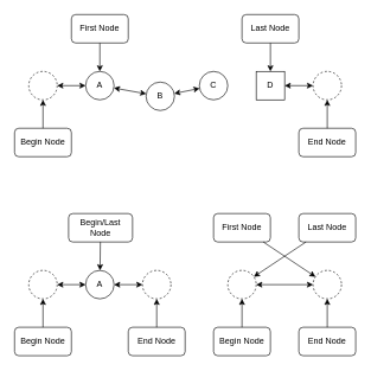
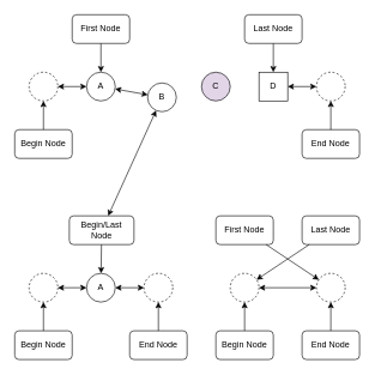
  <mxCell id="0" />
  <mxCell id="1" parent="0" />
  <mxCell id="2" value="" style="ellipse;whiteSpace=wrap;html=1;aspect=fixed;dashed=1;" vertex="1" parent="1"><mxGeometry x="40" y="100" width="40" height="40" as="geometry" /></mxCell>
  <mxCell id="3" value="A" style="ellipse;whiteSpace=wrap;html=1;aspect=fixed;" vertex="1" parent="1"><mxGeometry x="120" y="100" width="40" height="40" as="geometry" /></mxCell>
  <mxCell id="4" value="B" style="ellipse;whiteSpace=wrap;html=1;aspect=fixed;" vertex="1" parent="1"><mxGeometry x="205" y="115" width="40" height="40" as="geometry" /></mxCell>
- <mxCell id="5" value="C" style="ellipse;whiteSpace=wrap;html=1;aspect=fixed;" vertex="1" parent="1"><mxGeometry x="280" y="100" width="40" height="40" as="geometry" /></mxCell>
+ <mxCell id="5" value="C" style="ellipse;whiteSpace=wrap;html=1;aspect=fixed;fillColor=#e1d5e7;" vertex="1" parent="1"><mxGeometry x="280" y="100" width="40" height="40" as="geometry" /></mxCell>
  <mxCell id="6" value="D" style="whiteSpace=wrap;html=1;aspect=fixed;rounded=0;" vertex="1" parent="1"><mxGeometry x="360" y="100" width="40" height="40" as="geometry" /></mxCell>
  <mxCell id="7" value="" style="ellipse;whiteSpace=wrap;html=1;aspect=fixed;dashed=1;" vertex="1" parent="1"><mxGeometry x="440" y="100" width="40" height="40" as="geometry" /></mxCell>
  <mxCell id="8" value="" style="endArrow=classic;startArrow=classic;html=1;" edge="1" parent="1" source="2" target="3"><mxGeometry width="50" height="50" relative="1" as="geometry"><mxPoint x="100" y="200" as="sourcePoint" /><mxPoint x="150" y="150" as="targetPoint" /></mxGeometry></mxCell>
  <mxCell id="9" value="" style="endArrow=classic;startArrow=classic;html=1;" edge="1" parent="1" source="3" target="4"><mxGeometry width="50" height="50" relative="1" as="geometry"><mxPoint x="180" y="220" as="sourcePoint" /><mxPoint x="230" y="170" as="targetPoint" /></mxGeometry></mxCell>
- <mxCell id="10" value="" style="endArrow=classic;startArrow=classic;html=1;" edge="1" parent="1" source="4" target="5"><mxGeometry width="50" height="50" relative="1" as="geometry"><mxPoint x="230" y="220" as="sourcePoint" /><mxPoint x="280" y="170" as="targetPoint" /></mxGeometry></mxCell>
+ <mxCell id="10" value="" style="endArrow=classic;startArrow=classic;html=1;" edge="1" parent="1" source="4" target="29"><mxGeometry width="50" height="50" relative="1" as="geometry"><mxPoint x="230" y="220" as="sourcePoint" /><mxPoint x="280" y="170" as="targetPoint" /></mxGeometry></mxCell>
  <mxCell id="11" value="" style="endArrow=classic;startArrow=classic;html=1;" edge="1" parent="1" source="6" target="7"><mxGeometry width="50" height="50" relative="1" as="geometry"><mxPoint x="280" y="210" as="sourcePoint" /><mxPoint x="330" y="160" as="targetPoint" /></mxGeometry></mxCell>
  <mxCell id="12" value="Begin Node" style="rounded=1;whiteSpace=wrap;html=1;" vertex="1" parent="1"><mxGeometry x="20" y="180" width="80" height="40" as="geometry" /></mxCell>
  <mxCell id="13" value="End Node" style="rounded=1;whiteSpace=wrap;html=1;" vertex="1" parent="1"><mxGeometry x="420" y="180" width="80" height="40" as="geometry" /></mxCell>
  <mxCell id="14" value="" style="endArrow=classic;html=1;" edge="1" parent="1" source="12" target="2"><mxGeometry width="50" height="50" relative="1" as="geometry"><mxPoint x="-20" y="210" as="sourcePoint" /><mxPoint x="30" y="160" as="targetPoint" /></mxGeometry></mxCell>
  <mxCell id="15" value="" style="endArrow=classic;html=1;" edge="1" parent="1" source="13" target="7"><mxGeometry width="50" height="50" relative="1" as="geometry"><mxPoint x="280" y="240" as="sourcePoint" /><mxPoint x="330" y="190" as="targetPoint" /></mxGeometry></mxCell>
  <mxCell id="16" value="First Node" style="rounded=1;whiteSpace=wrap;html=1;" vertex="1" parent="1"><mxGeometry x="100" y="20" width="80" height="40" as="geometry" /></mxCell>
  <mxCell id="17" value="Last Node" style="rounded=1;whiteSpace=wrap;html=1;" vertex="1" parent="1"><mxGeometry x="340" y="20" width="80" height="40" as="geometry" /></mxCell>
  <mxCell id="18" value="" style="endArrow=classic;html=1;" edge="1" parent="1" source="16" target="3"><mxGeometry width="50" height="50" relative="1" as="geometry"><mxPoint x="-30" y="110" as="sourcePoint" /><mxPoint x="20" y="60" as="targetPoint" /></mxGeometry></mxCell>
  <mxCell id="19" value="" style="endArrow=classic;html=1;" edge="1" parent="1" source="17" target="6"><mxGeometry width="50" height="50" relative="1" as="geometry"><mxPoint x="270" y="70" as="sourcePoint" /><mxPoint x="320" y="20" as="targetPoint" /></mxGeometry></mxCell>
  <mxCell id="20" value="" style="ellipse;whiteSpace=wrap;html=1;aspect=fixed;dashed=1;" vertex="1" parent="1"><mxGeometry x="40" y="380" width="40" height="40" as="geometry" /></mxCell>
  <mxCell id="21" value="A" style="ellipse;whiteSpace=wrap;html=1;aspect=fixed;" vertex="1" parent="1"><mxGeometry x="120" y="380" width="40" height="40" as="geometry" /></mxCell>
  <mxCell id="22" value="" style="ellipse;whiteSpace=wrap;html=1;aspect=fixed;dashed=1;" vertex="1" parent="1"><mxGeometry x="200" y="380" width="40" height="40" as="geometry" /></mxCell>
  <mxCell id="23" value="" style="endArrow=classic;startArrow=classic;html=1;" edge="1" parent="1" source="20" target="21"><mxGeometry width="50" height="50" relative="1" as="geometry"><mxPoint x="100" y="480" as="sourcePoint" /><mxPoint x="150" y="430" as="targetPoint" /></mxGeometry></mxCell>
  <mxCell id="24" value="" style="endArrow=classic;startArrow=classic;html=1;" edge="1" parent="1" source="21" target="22"><mxGeometry width="50" height="50" relative="1" as="geometry"><mxPoint x="234" y="400" as="sourcePoint" /><mxPoint x="164" y="440" as="targetPoint" /></mxGeometry></mxCell>
  <mxCell id="25" value="Begin Node" style="rounded=1;whiteSpace=wrap;html=1;" vertex="1" parent="1"><mxGeometry x="20" y="460" width="80" height="40" as="geometry" /></mxCell>
  <mxCell id="26" value="End Node" style="rounded=1;whiteSpace=wrap;html=1;" vertex="1" parent="1"><mxGeometry x="180" y="460" width="80" height="40" as="geometry" /></mxCell>
  <mxCell id="27" value="" style="endArrow=classic;html=1;" edge="1" parent="1" source="25" target="20"><mxGeometry width="50" height="50" relative="1" as="geometry"><mxPoint x="-20" y="490" as="sourcePoint" /><mxPoint x="30" y="440" as="targetPoint" /></mxGeometry></mxCell>
  <mxCell id="28" value="" style="endArrow=classic;html=1;" edge="1" parent="1" source="26" target="22"><mxGeometry width="50" height="50" relative="1" as="geometry"><mxPoint x="40" y="520" as="sourcePoint" /><mxPoint x="90" y="470" as="targetPoint" /></mxGeometry></mxCell>
  <mxCell id="29" value="Begin/Last Node" style="rounded=1;whiteSpace=wrap;html=1;" vertex="1" parent="1"><mxGeometry x="96" y="300" width="90" height="40" as="geometry" /></mxCell>
  <mxCell id="30" value="" style="endArrow=classic;html=1;" edge="1" parent="1" source="29" target="21"><mxGeometry width="50" height="50" relative="1" as="geometry"><mxPoint x="-30" y="390" as="sourcePoint" /><mxPoint x="20" y="340" as="targetPoint" /></mxGeometry></mxCell>
  <mxCell id="31" value="" style="ellipse;whiteSpace=wrap;html=1;aspect=fixed;dashed=1;" vertex="1" parent="1"><mxGeometry x="320" y="380" width="40" height="40" as="geometry" /></mxCell>
  <mxCell id="32" value="" style="ellipse;whiteSpace=wrap;html=1;aspect=fixed;dashed=1;" vertex="1" parent="1"><mxGeometry x="440" y="380" width="40" height="40" as="geometry" /></mxCell>
  <mxCell id="33" value="" style="endArrow=classic;startArrow=classic;html=1;" edge="1" parent="1" source="31" target="32"><mxGeometry width="50" height="50" relative="1" as="geometry"><mxPoint x="410" y="410" as="sourcePoint" /><mxPoint x="410" y="440" as="targetPoint" /></mxGeometry></mxCell>
  <mxCell id="34" value="Begin Node" style="rounded=1;whiteSpace=wrap;html=1;" vertex="1" parent="1"><mxGeometry x="300" y="460" width="80" height="40" as="geometry" /></mxCell>
  <mxCell id="35" value="End Node" style="rounded=1;whiteSpace=wrap;html=1;" vertex="1" parent="1"><mxGeometry x="420" y="460" width="80" height="40" as="geometry" /></mxCell>
  <mxCell id="36" value="" style="endArrow=classic;html=1;" edge="1" parent="1" source="34" target="31"><mxGeometry width="50" height="50" relative="1" as="geometry"><mxPoint x="260" y="490" as="sourcePoint" /><mxPoint x="310" y="440" as="targetPoint" /></mxGeometry></mxCell>
  <mxCell id="37" value="" style="endArrow=classic;html=1;" edge="1" parent="1" source="35" target="32"><mxGeometry width="50" height="50" relative="1" as="geometry"><mxPoint x="280" y="520" as="sourcePoint" /><mxPoint x="330" y="470" as="targetPoint" /></mxGeometry></mxCell>
  <mxCell id="38" value="First Node" style="rounded=1;whiteSpace=wrap;html=1;" vertex="1" parent="1"><mxGeometry x="300" y="300" width="80" height="40" as="geometry" /></mxCell>
  <mxCell id="39" value="Last Node" style="rounded=1;whiteSpace=wrap;html=1;" vertex="1" parent="1"><mxGeometry x="420" y="300" width="80" height="40" as="geometry" /></mxCell>
  <mxCell id="40" value="" style="endArrow=classic;html=1;" edge="1" parent="1" source="38" target="32"><mxGeometry width="50" height="50" relative="1" as="geometry"><mxPoint x="190" y="390" as="sourcePoint" /><mxPoint x="360" y="380" as="targetPoint" /></mxGeometry></mxCell>
  <mxCell id="41" value="" style="endArrow=classic;html=1;" edge="1" parent="1" source="39" target="31"><mxGeometry width="50" height="50" relative="1" as="geometry"><mxPoint x="350" y="350" as="sourcePoint" /><mxPoint x="460" y="380" as="targetPoint" /></mxGeometry></mxCell>
